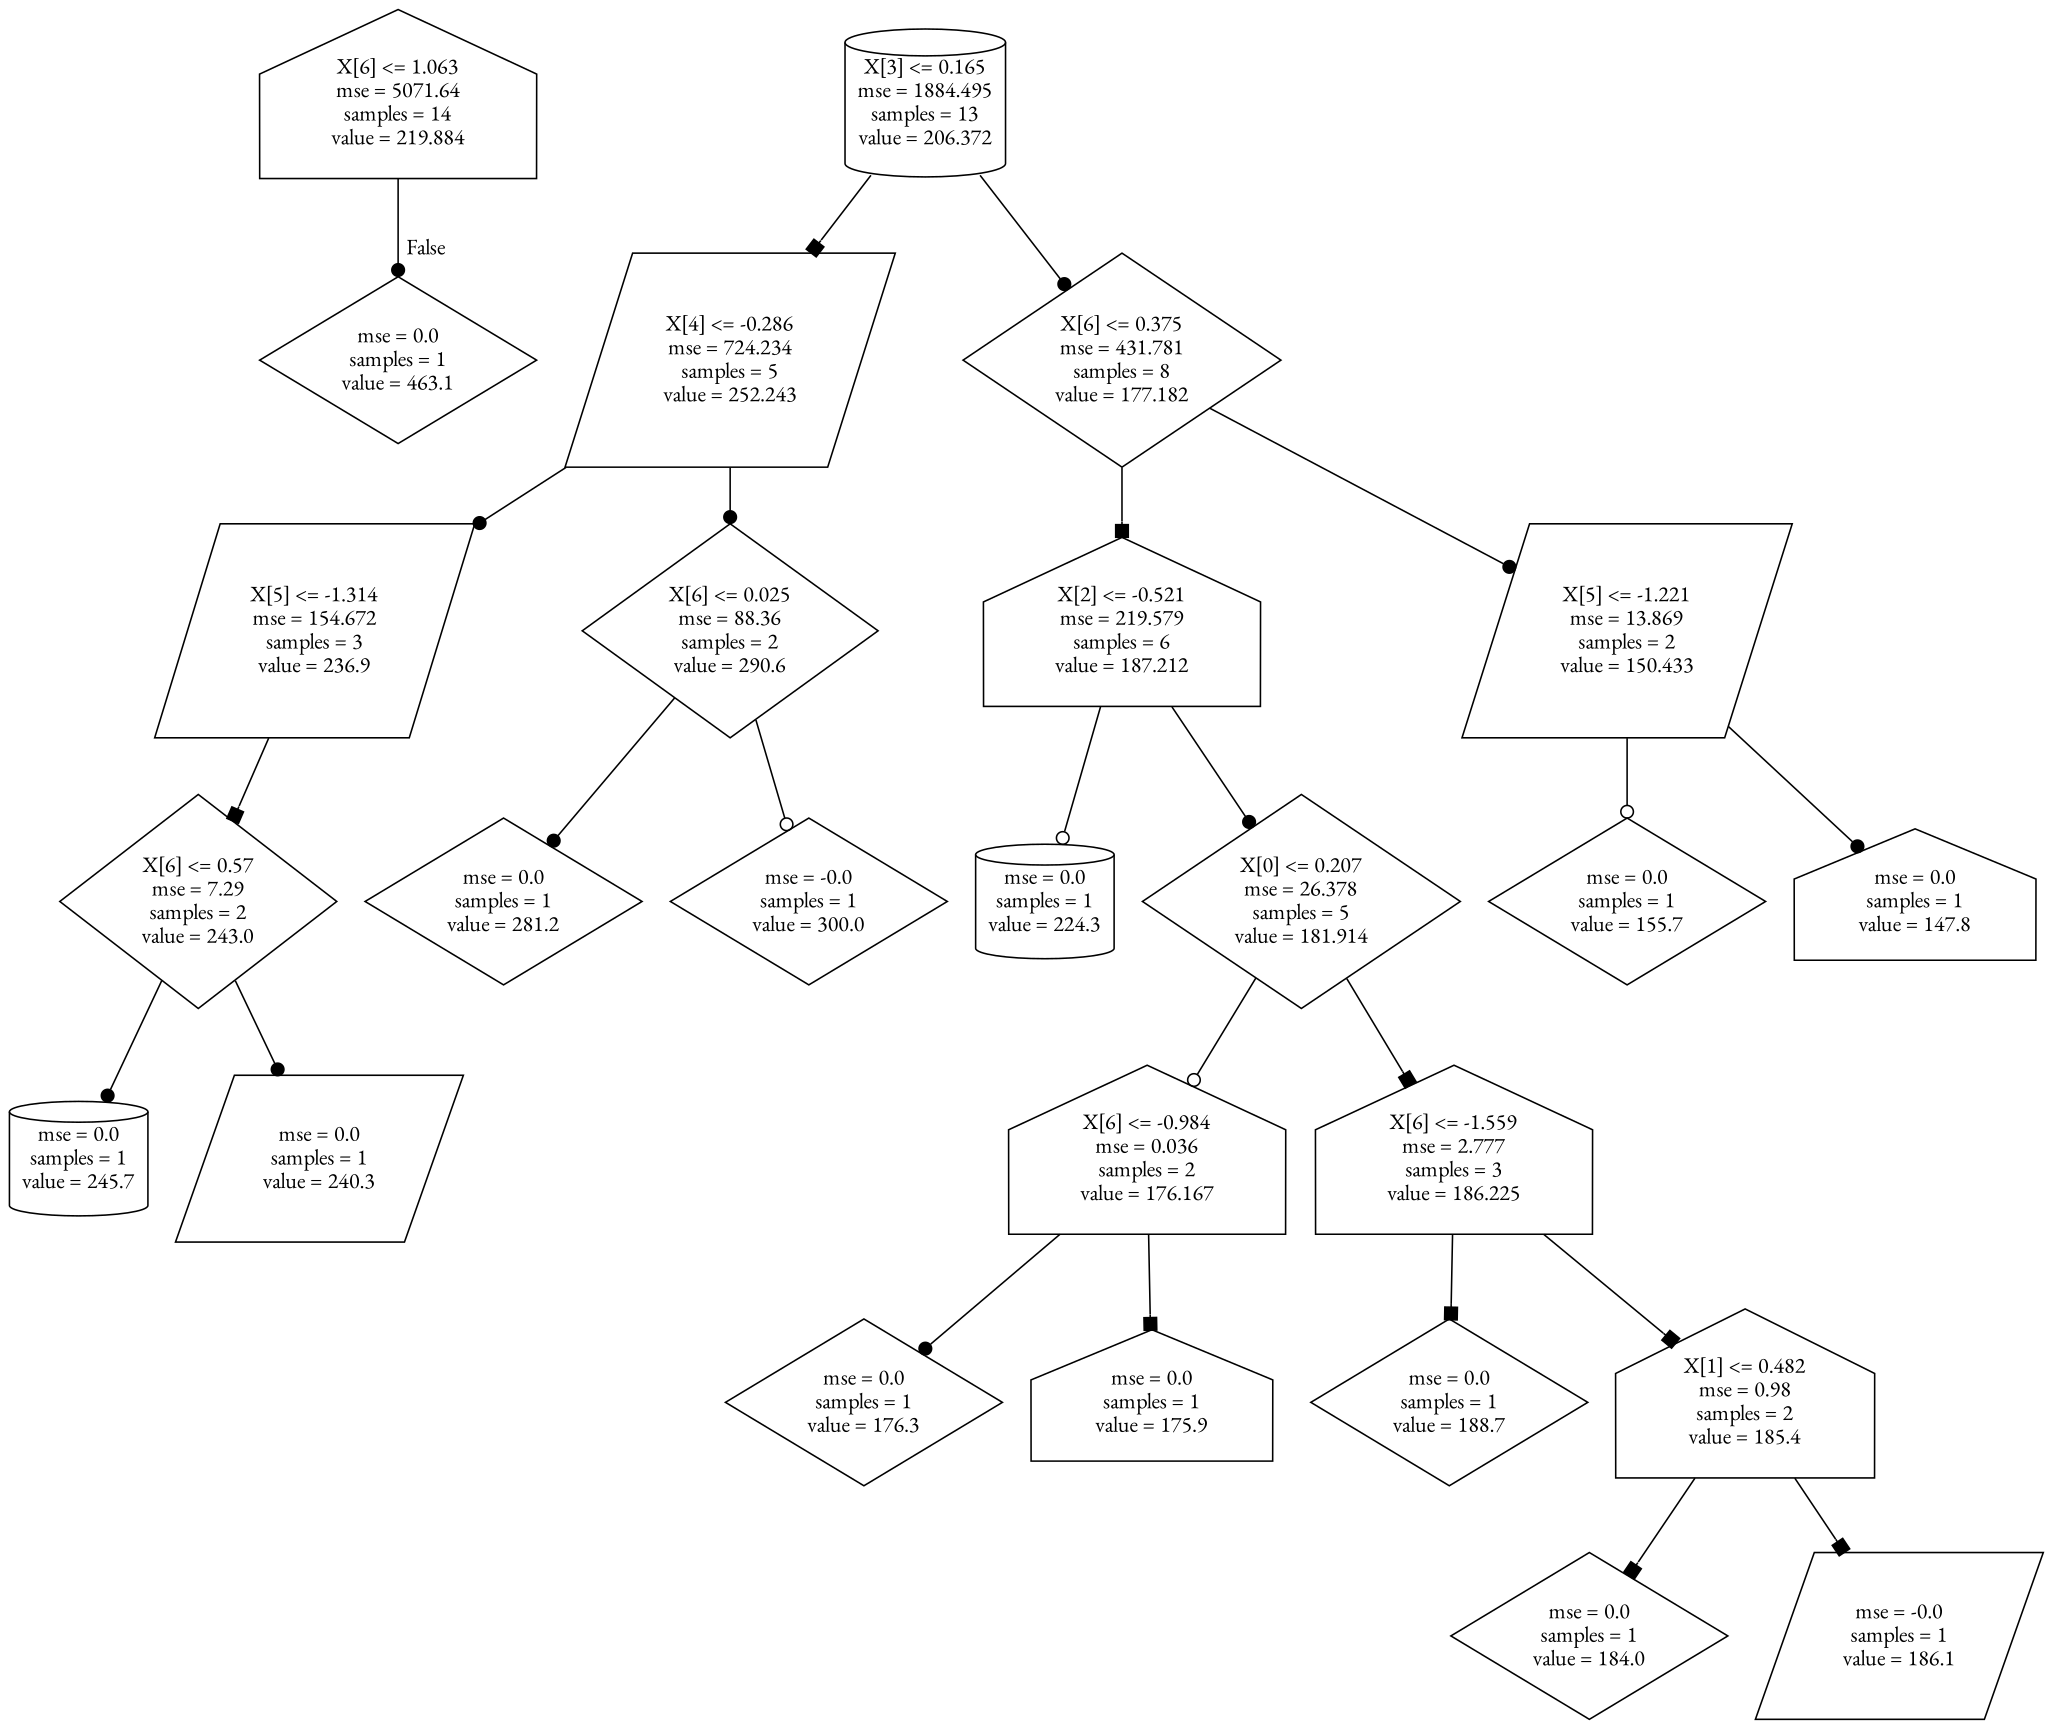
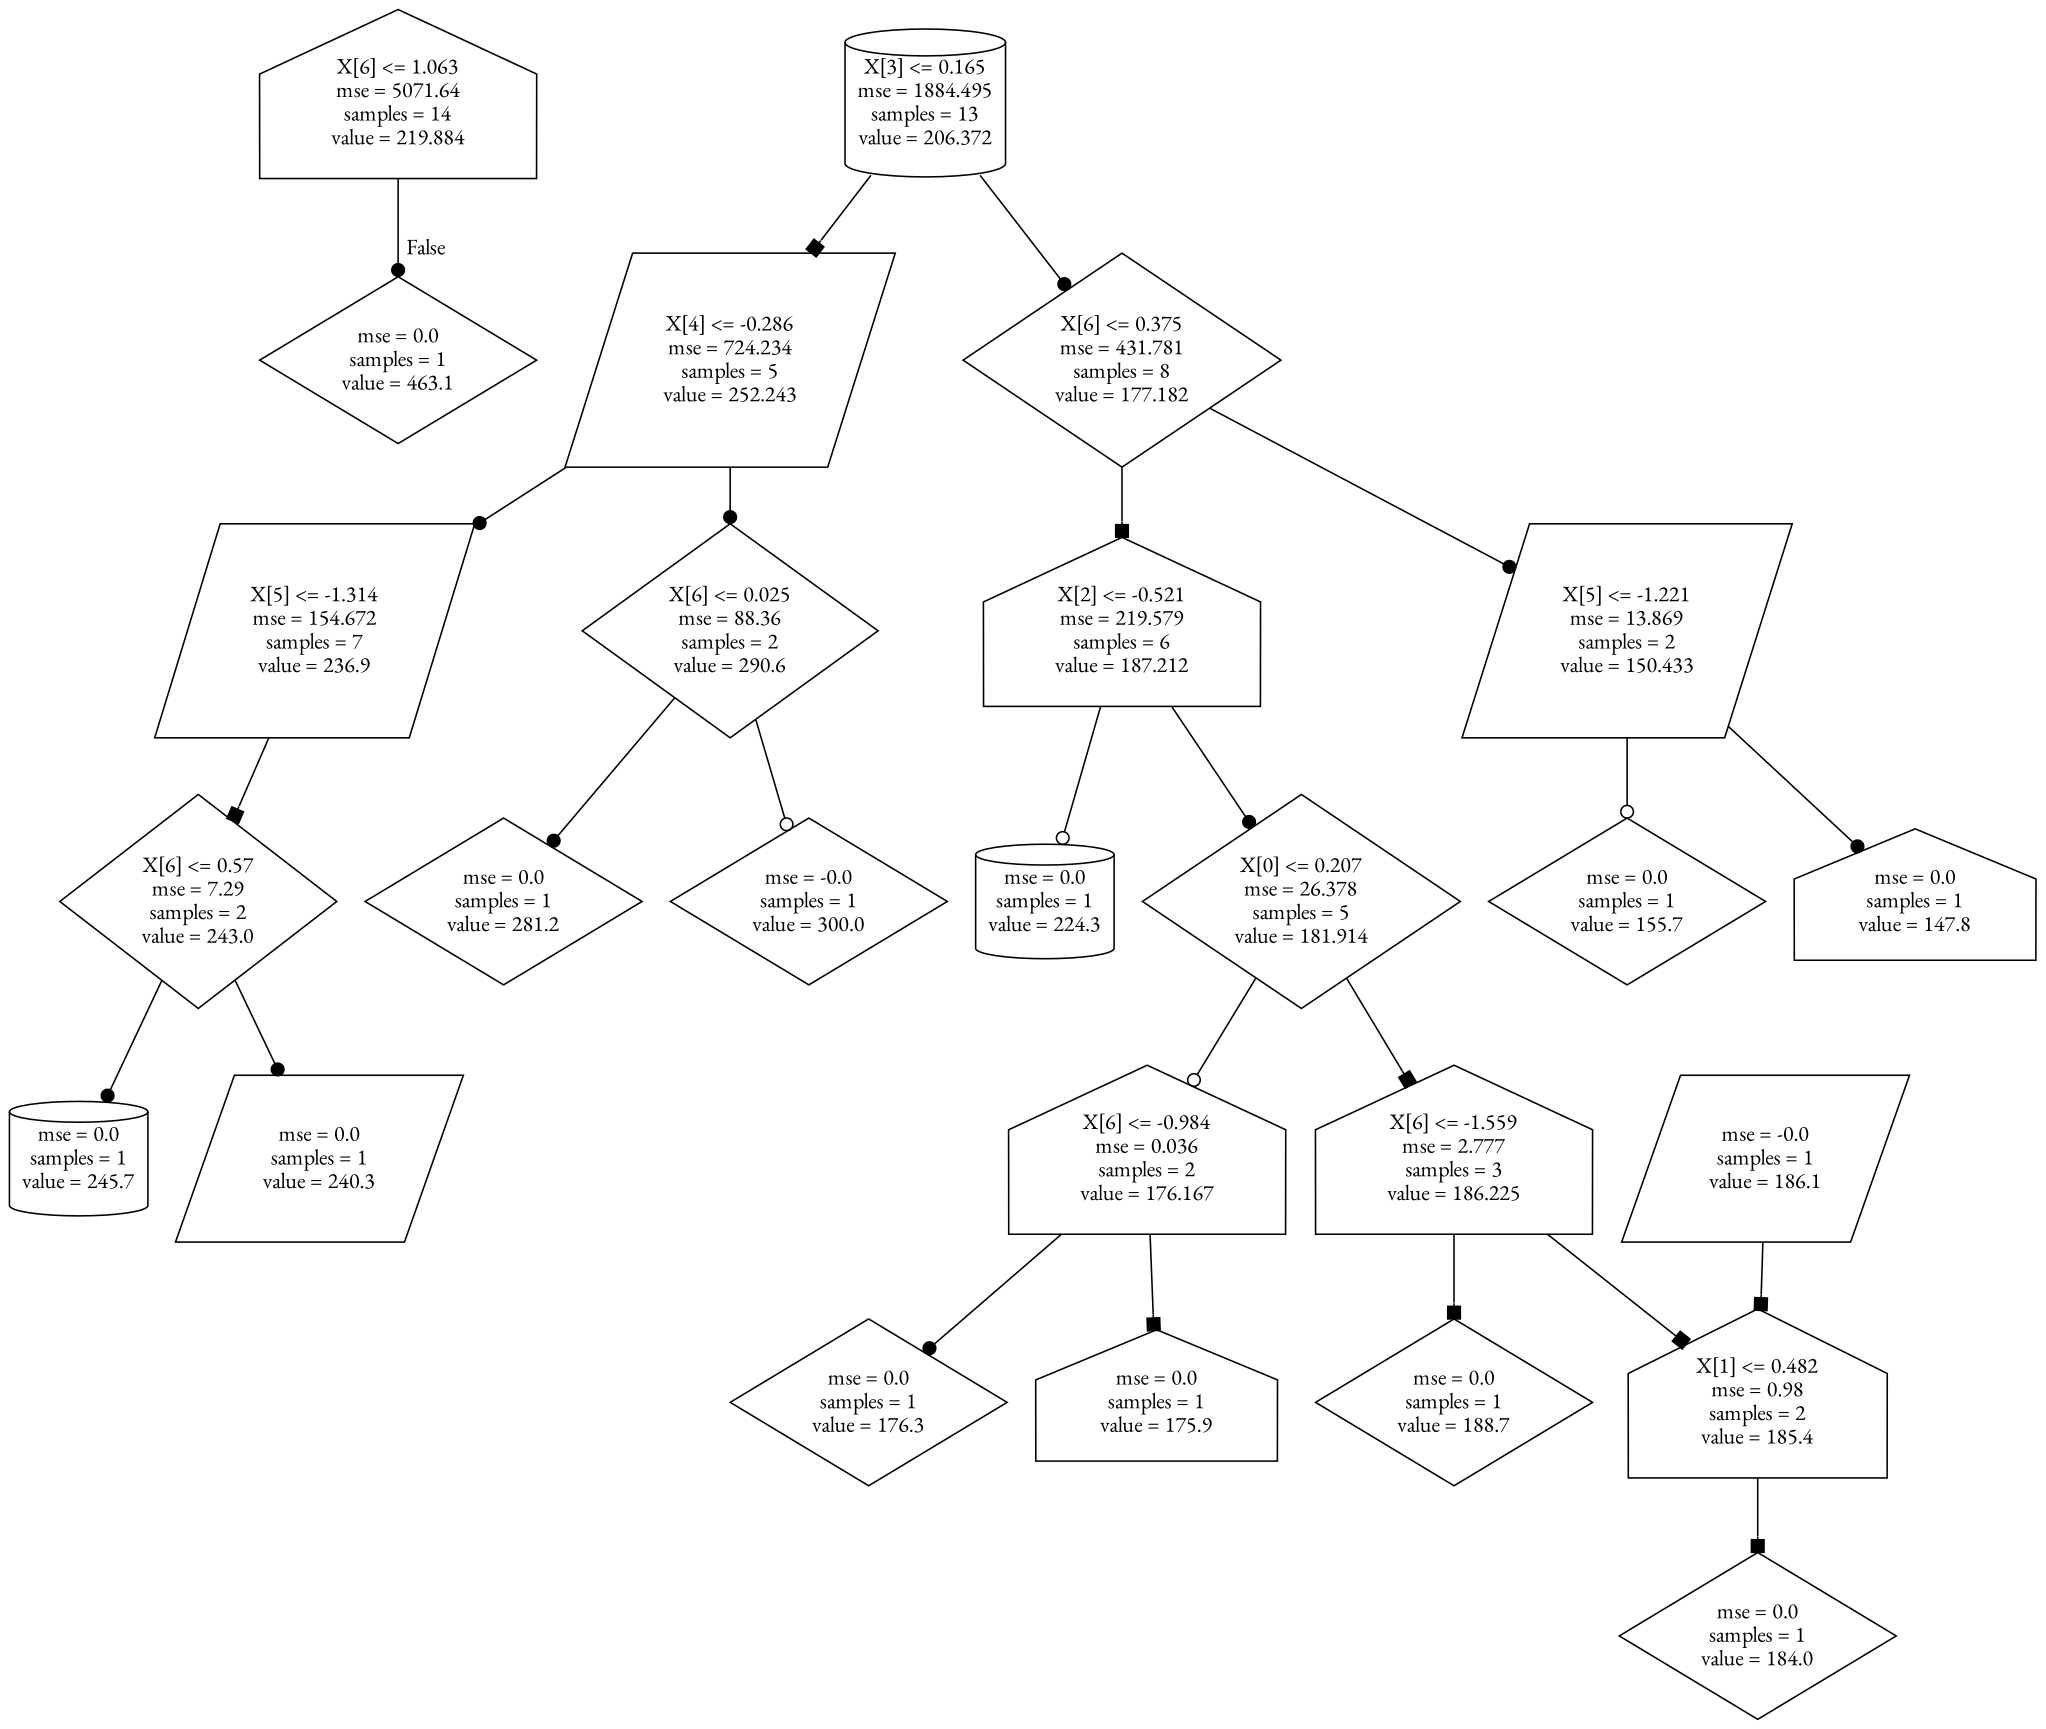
  digraph {
    fontname="EB Garamond"
    node [fontname="EB Garamond" shape=diamond]
    edge [arrowhead=dot fontname="EB Garamond"]
    n1 [label="X[6] <= 1.063\nmse = 5071.64\nsamples = 14\nvalue = 219.884" shape=house]
    n2 [label="mse = 0.0\nsamples = 1\nvalue = 463.1"]
    n3 [label="X[3] <= 0.165\nmse = 1884.495\nsamples = 13\nvalue = 206.372" shape=cylinder]
    n4 [label="X[4] <= -0.286\nmse = 724.234\nsamples = 5\nvalue = 252.243" shape=parallelogram]
    n5 [label="X[6] <= 0.375\nmse = 431.781\nsamples = 8\nvalue = 177.182"]
-   n6 [label="X[5] <= -1.314\nmse = 154.672\nsamples = 3\nvalue = 236.9" shape=parallelogram]
+   n6 [label="X[5] <= -1.314\nmse = 154.672\nsamples = 7\nvalue = 236.9" shape=parallelogram]
    n7 [label="X[6] <= 0.025\nmse = 88.36\nsamples = 2\nvalue = 290.6"]
    n8 [label="X[2] <= -0.521\nmse = 219.579\nsamples = 6\nvalue = 187.212" shape=house]
    n9 [label="X[5] <= -1.221\nmse = 13.869\nsamples = 2\nvalue = 150.433" shape=parallelogram]
    n10 [label="X[6] <= 0.57\nmse = 7.29\nsamples = 2\nvalue = 243.0"]
    n11 [label="mse = 0.0\nsamples = 1\nvalue = 281.2"]
    n12 [label="mse = -0.0\nsamples = 1\nvalue = 300.0"]
    n13 [label="mse = 0.0\nsamples = 1\nvalue = 245.7" shape=cylinder]
    n14 [label="mse = 0.0\nsamples = 1\nvalue = 240.3" shape=parallelogram]
    n15 [label="mse = 0.0\nsamples = 1\nvalue = 224.3" shape=cylinder]
    n16 [label="X[0] <= 0.207\nmse = 26.378\nsamples = 5\nvalue = 181.914"]
    n17 [label="mse = 0.0\nsamples = 1\nvalue = 155.7"]
    n18 [label="mse = 0.0\nsamples = 1\nvalue = 147.8" shape=house]
    n19 [label="X[6] <= -0.984\nmse = 0.036\nsamples = 2\nvalue = 176.167" shape=house]
    n20 [label="X[6] <= -1.559\nmse = 2.777\nsamples = 3\nvalue = 186.225" shape=house]
    n21 [label="mse = 0.0\nsamples = 1\nvalue = 176.3"]
    n22 [label="mse = 0.0\nsamples = 1\nvalue = 175.9" shape=house]
    n23 [label="mse = 0.0\nsamples = 1\nvalue = 188.7"]
    n24 [label="X[1] <= 0.482\nmse = 0.98\nsamples = 2\nvalue = 185.4" shape=house]
    n25 [label="mse = 0.0\nsamples = 1\nvalue = 184.0"]
    n26 [label="mse = -0.0\nsamples = 1\nvalue = 186.1" shape=parallelogram]
    n1 -> n2 [headlabel=False labelangle=-45 labeldistance=2.5]
    n3 -> n4 [arrowhead=box]
    n3 -> n5
    n4 -> n6
    n4 -> n7
    n5 -> n8 [arrowhead=box]
    n5 -> n9
    n6 -> n10 [arrowhead=box]
    n7 -> n11
    n7 -> n12 [arrowhead=odot]
    n8 -> n15 [arrowhead=odot]
    n8 -> n16
    n9 -> n17 [arrowhead=odot]
    n9 -> n18
    n10 -> n13
    n10 -> n14
    n16 -> n19 [arrowhead=odot]
    n16 -> n20 [arrowhead=box]
    n19 -> n21
    n19 -> n22 [arrowhead=box]
    n20 -> n23 [arrowhead=box]
    n20 -> n24 [arrowhead=box]
    n24 -> n25 [arrowhead=box]
-   n24 -> n26 [arrowhead=box]
+   n26 -> n24 [arrowhead=box]
  }
